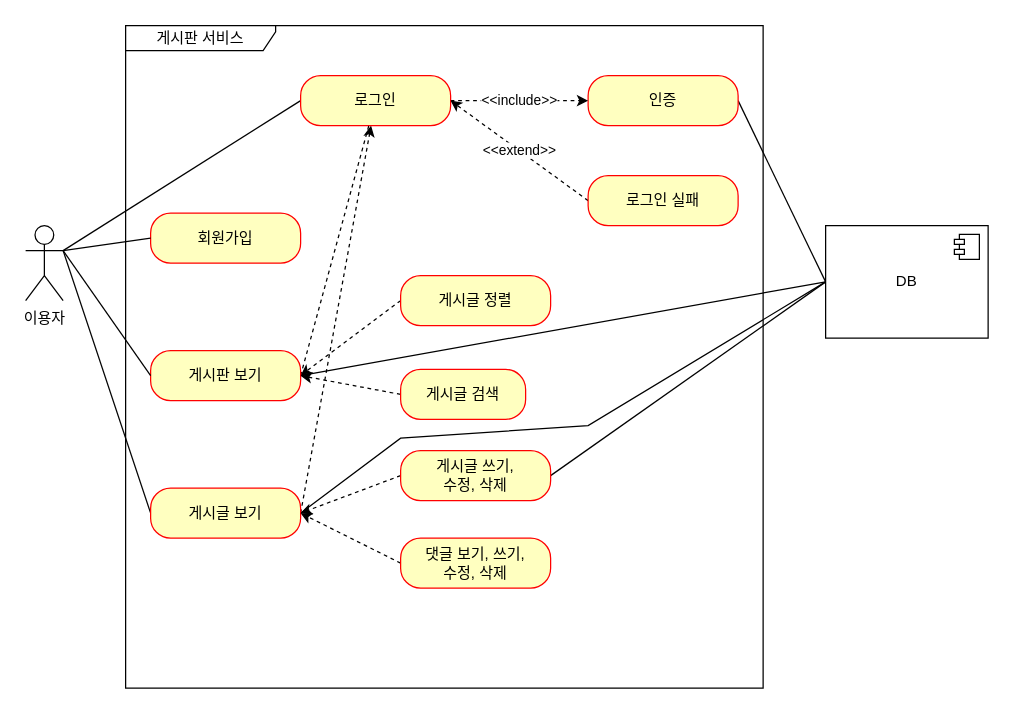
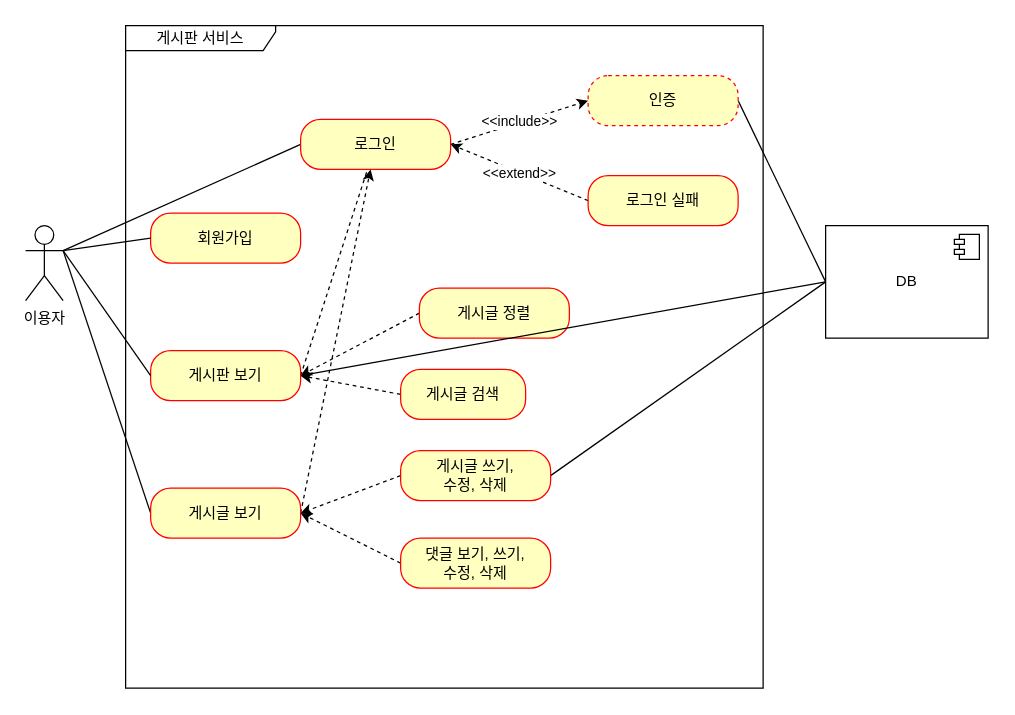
  <mxCell id="0" />
  <mxCell id="1" parent="0" />
  <mxCell id="2" value="이용자" style="shape=umlActor;verticalLabelPosition=bottom;verticalAlign=top;html=1;" vertex="1" parent="1"><mxGeometry x="20" y="180" width="30" height="60" as="geometry" /></mxCell>
  <mxCell id="3" value="게시판 서비스" style="shape=umlFrame;whiteSpace=wrap;html=1;pointerEvents=0;width=120;height=20;" vertex="1" parent="1"><mxGeometry x="100" y="20" width="510" height="530" as="geometry" /></mxCell>
  <mxCell id="4" value="회원가입" style="rounded=1;whiteSpace=wrap;html=1;arcSize=40;fontColor=#000000;fillColor=#ffffc0;strokeColor=#ff0000;" vertex="1" parent="1"><mxGeometry x="120" y="170" width="120" height="40" as="geometry" /></mxCell>
  <mxCell id="5" style="rounded=0;orthogonalLoop=1;jettySize=auto;html=1;exitX=0;exitY=0.5;exitDx=0;exitDy=0;dashed=1;" edge="1" parent="1" source="6"><mxGeometry relative="1" as="geometry"><mxPoint x="240" y="300" as="targetPoint" /></mxGeometry></mxCell>
- <mxCell id="6" value="게시글 정렬" style="rounded=1;whiteSpace=wrap;html=1;arcSize=40;fontColor=#000000;fillColor=#ffffc0;strokeColor=#ff0000;" vertex="1" parent="1"><mxGeometry x="320" y="220" width="120" height="40" as="geometry" /></mxCell>
+ <mxCell id="6" value="게시글 정렬" style="rounded=1;whiteSpace=wrap;html=1;arcSize=40;fontColor=#000000;fillColor=#ffffc0;strokeColor=#ff0000;" vertex="1" parent="1"><mxGeometry x="335" y="230" width="120" height="40" as="geometry" /></mxCell>
  <mxCell id="7" style="rounded=0;orthogonalLoop=1;jettySize=auto;html=1;exitX=0;exitY=0.5;exitDx=0;exitDy=0;endArrow=none;endFill=0;" edge="1" parent="1" source="10"><mxGeometry relative="1" as="geometry"><mxPoint x="50" y="200" as="targetPoint" /></mxGeometry></mxCell>
  <mxCell id="8" style="rounded=0;orthogonalLoop=1;jettySize=auto;html=1;exitX=1;exitY=0.5;exitDx=0;exitDy=0;dashed=1;" edge="1" parent="1" source="10" target="15"><mxGeometry relative="1" as="geometry" /></mxCell>
- <mxCell id="9" style="rounded=0;orthogonalLoop=1;jettySize=auto;html=1;exitX=1;exitY=0.5;exitDx=0;exitDy=0;endArrow=none;endFill=0;entryX=0;entryY=0.5;entryDx=0;entryDy=0;" edge="1" parent="1" source="10" target="30"><mxGeometry relative="1" as="geometry"><mxPoint x="660" y="220" as="targetPoint" /><Array as="points"><mxPoint x="320" y="350" /><mxPoint x="470" y="340" /></Array></mxGeometry></mxCell>
  <mxCell id="10" value="게시글 보기" style="rounded=1;whiteSpace=wrap;html=1;arcSize=40;fontColor=#000000;fillColor=#ffffc0;strokeColor=#ff0000;" vertex="1" parent="1"><mxGeometry x="120" y="390" width="120" height="40" as="geometry" /></mxCell>
  <mxCell id="11" style="rounded=0;orthogonalLoop=1;jettySize=auto;html=1;exitX=1;exitY=0.5;exitDx=0;exitDy=0;entryX=0;entryY=0.5;entryDx=0;entryDy=0;endArrow=none;endFill=0;" edge="1" parent="1" source="12" target="30"><mxGeometry relative="1" as="geometry" /></mxCell>
- <mxCell id="12" value="인증" style="rounded=1;whiteSpace=wrap;html=1;arcSize=40;fontColor=#000000;fillColor=#ffffc0;strokeColor=#ff0000;" vertex="1" parent="1"><mxGeometry x="470" y="60" width="120" height="40" as="geometry" /></mxCell>
+ <mxCell id="12" value="인증" style="rounded=1;whiteSpace=wrap;html=1;arcSize=40;fontColor=#000000;fillColor=#ffffc0;strokeColor=#ff0000;dashed=1;" vertex="1" parent="1"><mxGeometry x="470" y="60" width="120" height="40" as="geometry" /></mxCell>
  <mxCell id="13" style="rounded=0;orthogonalLoop=1;jettySize=auto;html=1;exitX=0;exitY=0.5;exitDx=0;exitDy=0;endArrow=none;endFill=0;" edge="1" parent="1" source="15"><mxGeometry relative="1" as="geometry"><mxPoint x="50" y="200" as="targetPoint" /></mxGeometry></mxCell>
  <mxCell id="14" value="&amp;lt;&amp;lt;include&amp;gt;&amp;gt;" style="rounded=0;orthogonalLoop=1;jettySize=auto;html=1;exitX=1;exitY=0.5;exitDx=0;exitDy=0;entryX=0;entryY=0.5;entryDx=0;entryDy=0;endArrow=classic;endFill=1;dashed=1;" edge="1" parent="1" source="15" target="12"><mxGeometry relative="1" as="geometry" /></mxCell>
- <mxCell id="15" value="로그인" style="rounded=1;whiteSpace=wrap;html=1;arcSize=40;fontColor=#000000;fillColor=#ffffc0;strokeColor=#ff0000;" vertex="1" parent="1"><mxGeometry x="240" y="60" width="120" height="40" as="geometry" /></mxCell>
+ <mxCell id="15" value="로그인" style="rounded=1;whiteSpace=wrap;html=1;arcSize=40;fontColor=#000000;fillColor=#ffffc0;strokeColor=#ff0000;" vertex="1" parent="1"><mxGeometry x="240" y="95" width="120" height="40" as="geometry" /></mxCell>
  <mxCell id="16" value="&amp;lt;&amp;lt;extend&amp;gt;&amp;gt;" style="rounded=0;orthogonalLoop=1;jettySize=auto;html=1;exitX=0;exitY=0.5;exitDx=0;exitDy=0;endArrow=classic;endFill=1;entryX=1;entryY=0.5;entryDx=0;entryDy=0;dashed=1;" edge="1" parent="1" source="17" target="15"><mxGeometry relative="1" as="geometry"><mxPoint x="470" y="150" as="targetPoint" /></mxGeometry></mxCell>
  <mxCell id="17" value="로그인 실패" style="rounded=1;whiteSpace=wrap;html=1;arcSize=40;fontColor=#000000;fillColor=#ffffc0;strokeColor=#ff0000;" vertex="1" parent="1"><mxGeometry x="470" y="140" width="120" height="40" as="geometry" /></mxCell>
  <mxCell id="18" style="rounded=0;orthogonalLoop=1;jettySize=auto;html=1;exitX=1;exitY=0.5;exitDx=0;exitDy=0;dashed=1;endArrow=none;" edge="1" parent="1" source="20" target="15"><mxGeometry relative="1" as="geometry" /></mxCell>
  <mxCell id="19" style="rounded=0;orthogonalLoop=1;jettySize=auto;html=1;exitX=1;exitY=0.5;exitDx=0;exitDy=0;entryX=0;entryY=0.5;entryDx=0;entryDy=0;endArrow=none;endFill=0;" edge="1" parent="1" source="20" target="30"><mxGeometry relative="1" as="geometry" /></mxCell>
  <mxCell id="20" value="게시판 보기" style="rounded=1;whiteSpace=wrap;html=1;arcSize=40;fontColor=#000000;fillColor=#ffffc0;strokeColor=#ff0000;" vertex="1" parent="1"><mxGeometry x="120" y="280" width="120" height="40" as="geometry" /></mxCell>
  <mxCell id="21" style="rounded=0;orthogonalLoop=1;jettySize=auto;html=1;exitX=0;exitY=0.5;exitDx=0;exitDy=0;dashed=1;" edge="1" parent="1" source="22"><mxGeometry relative="1" as="geometry"><mxPoint x="240" y="300" as="targetPoint" /></mxGeometry></mxCell>
  <mxCell id="22" value="게시글 검색" style="rounded=1;whiteSpace=wrap;html=1;arcSize=40;fontColor=#000000;fillColor=#ffffc0;strokeColor=#ff0000;" vertex="1" parent="1"><mxGeometry x="320" y="295" width="100" height="40" as="geometry" /></mxCell>
  <mxCell id="23" style="rounded=0;orthogonalLoop=1;jettySize=auto;html=1;exitX=0;exitY=0.5;exitDx=0;exitDy=0;entryX=1;entryY=0.5;entryDx=0;entryDy=0;dashed=1;" edge="1" parent="1" source="25" target="10"><mxGeometry relative="1" as="geometry" /></mxCell>
  <mxCell id="24" style="rounded=0;orthogonalLoop=1;jettySize=auto;html=1;exitX=1;exitY=0.5;exitDx=0;exitDy=0;entryX=0;entryY=0.5;entryDx=0;entryDy=0;endArrow=none;endFill=0;" edge="1" parent="1" source="25" target="30"><mxGeometry relative="1" as="geometry" /></mxCell>
  <mxCell id="25" value="게시글 쓰기, &lt;br&gt;수정, 삭제" style="rounded=1;whiteSpace=wrap;html=1;arcSize=40;fontColor=#000000;fillColor=#ffffc0;strokeColor=#ff0000;" vertex="1" parent="1"><mxGeometry x="320" y="360" width="120" height="40" as="geometry" /></mxCell>
  <mxCell id="26" style="rounded=0;orthogonalLoop=1;jettySize=auto;html=1;exitX=0;exitY=0.5;exitDx=0;exitDy=0;dashed=1;" edge="1" parent="1" source="27"><mxGeometry relative="1" as="geometry"><mxPoint x="240" y="410" as="targetPoint" /></mxGeometry></mxCell>
  <mxCell id="27" value="댓글 보기, 쓰기, &lt;br&gt;수정, 삭제" style="rounded=1;whiteSpace=wrap;html=1;arcSize=40;fontColor=#000000;fillColor=#ffffc0;strokeColor=#ff0000;" vertex="1" parent="1"><mxGeometry x="320" y="430" width="120" height="40" as="geometry" /></mxCell>
  <mxCell id="28" style="rounded=0;orthogonalLoop=1;jettySize=auto;html=1;exitX=0;exitY=0.5;exitDx=0;exitDy=0;entryX=1;entryY=0.333;entryDx=0;entryDy=0;entryPerimeter=0;endArrow=none;endFill=0;" edge="1" parent="1" source="4" target="2"><mxGeometry relative="1" as="geometry" /></mxCell>
  <mxCell id="29" style="rounded=0;orthogonalLoop=1;jettySize=auto;html=1;exitX=0;exitY=0.5;exitDx=0;exitDy=0;entryX=1;entryY=0.333;entryDx=0;entryDy=0;entryPerimeter=0;endArrow=none;endFill=0;" edge="1" parent="1" source="20" target="2"><mxGeometry relative="1" as="geometry" /></mxCell>
  <mxCell id="30" value="DB" style="html=1;dropTarget=0;whiteSpace=wrap;" vertex="1" parent="1"><mxGeometry x="660" y="180" width="130" height="90" as="geometry" /></mxCell>
  <mxCell id="31" value="" style="shape=module;jettyWidth=8;jettyHeight=4;" vertex="1" parent="30"><mxGeometry x="1" width="20" height="20" relative="1" as="geometry"><mxPoint x="-27" y="7" as="offset" /></mxGeometry></mxCell>
